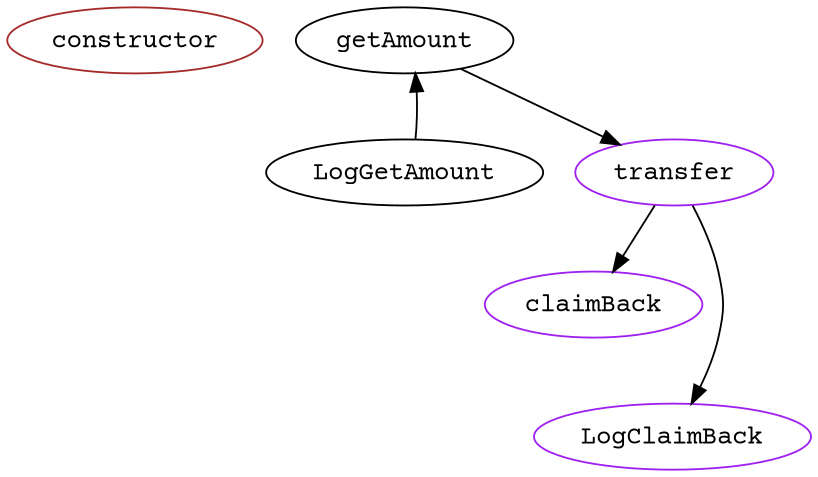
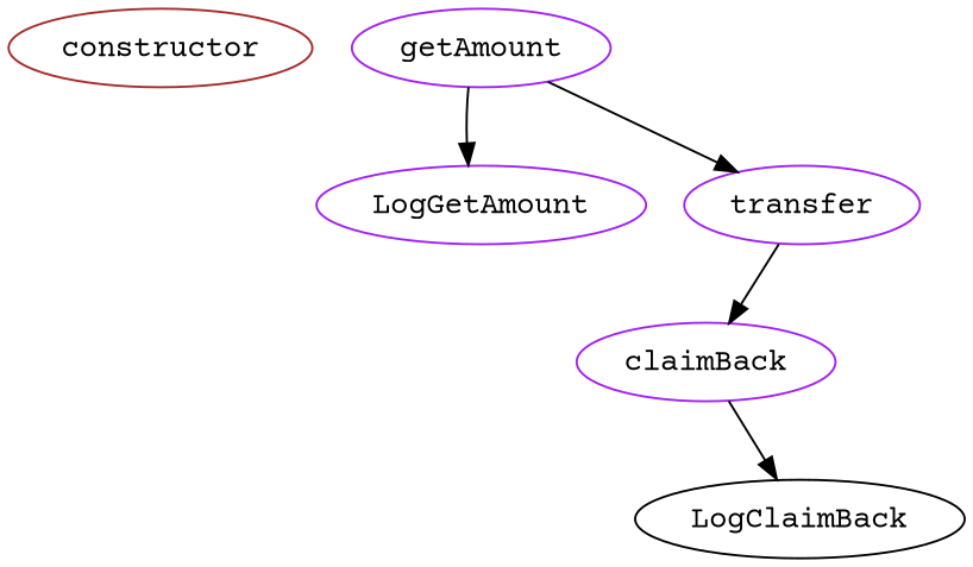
  strict digraph {
    fontname="Courier Prime"
    node [color=purple fontname="Courier Prime"]
    edge [fontname="Courier Prime"]
    constructor [color=brown]
-   getAmount [color=black]
-   LogGetAmount [color=""]
+   getAmount
+   LogGetAmount
    transfer
    claimBack
-   LogClaimBack
-   LogGetAmount -> getAmount
+   LogClaimBack [color=""]
+   getAmount -> LogGetAmount
    getAmount -> transfer
    transfer -> claimBack
-   transfer -> LogClaimBack
+   claimBack -> LogClaimBack
  }
